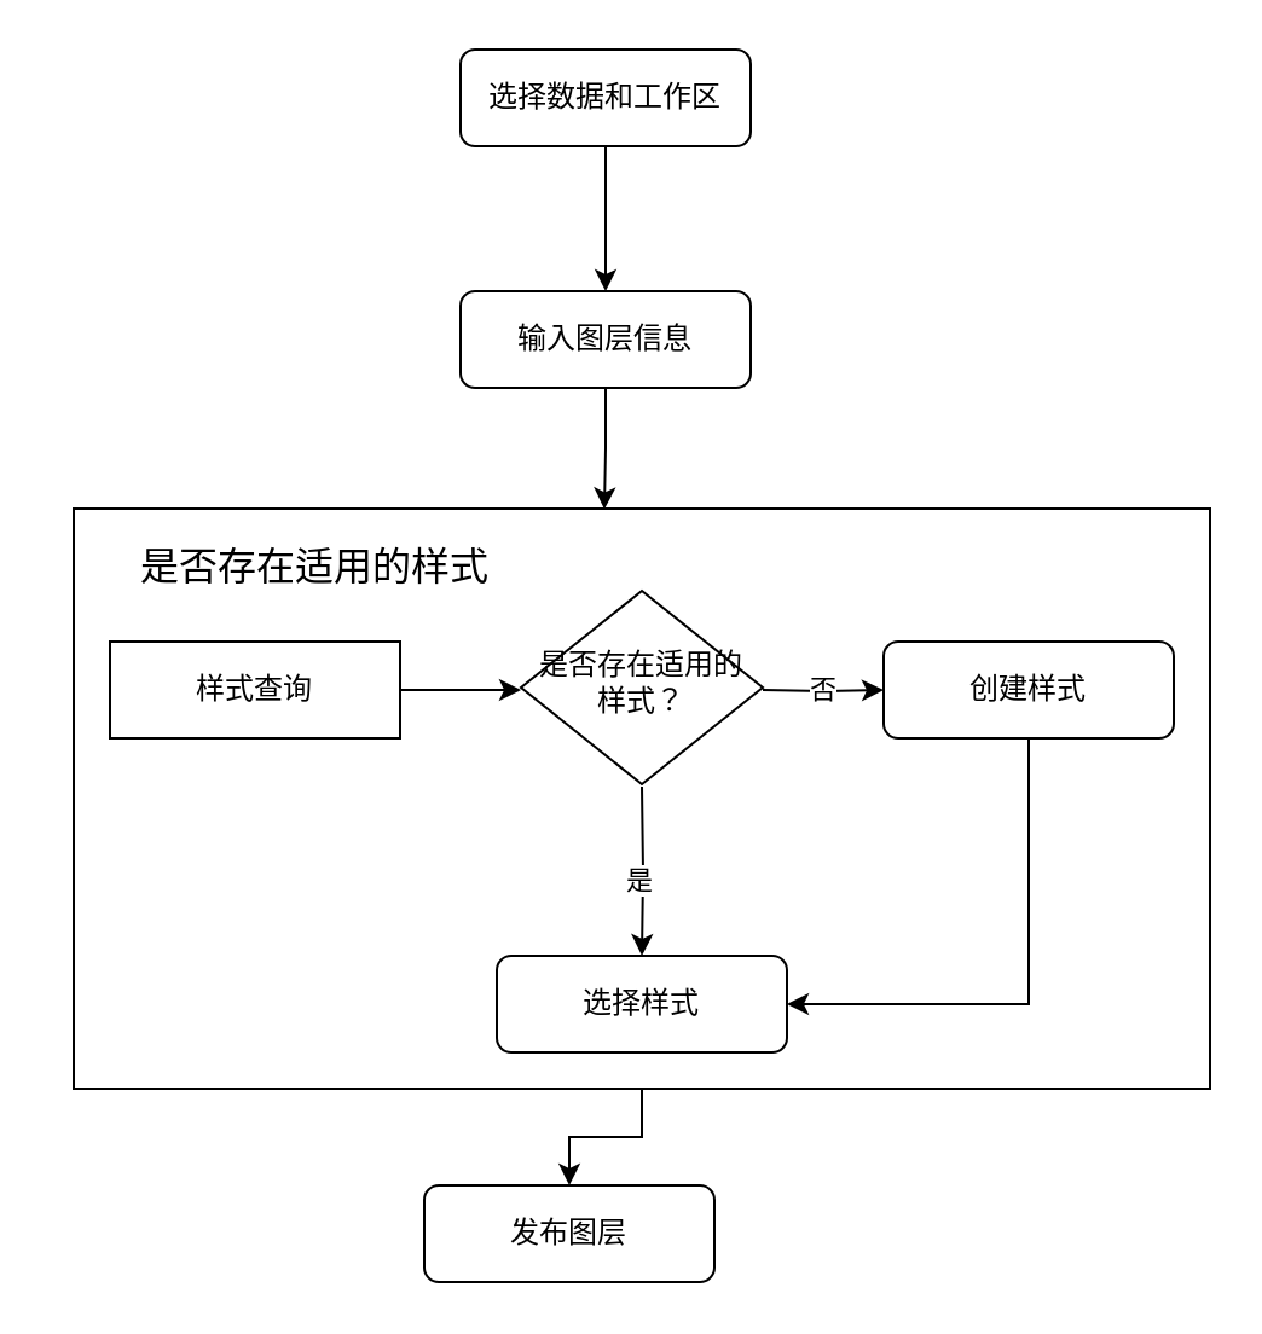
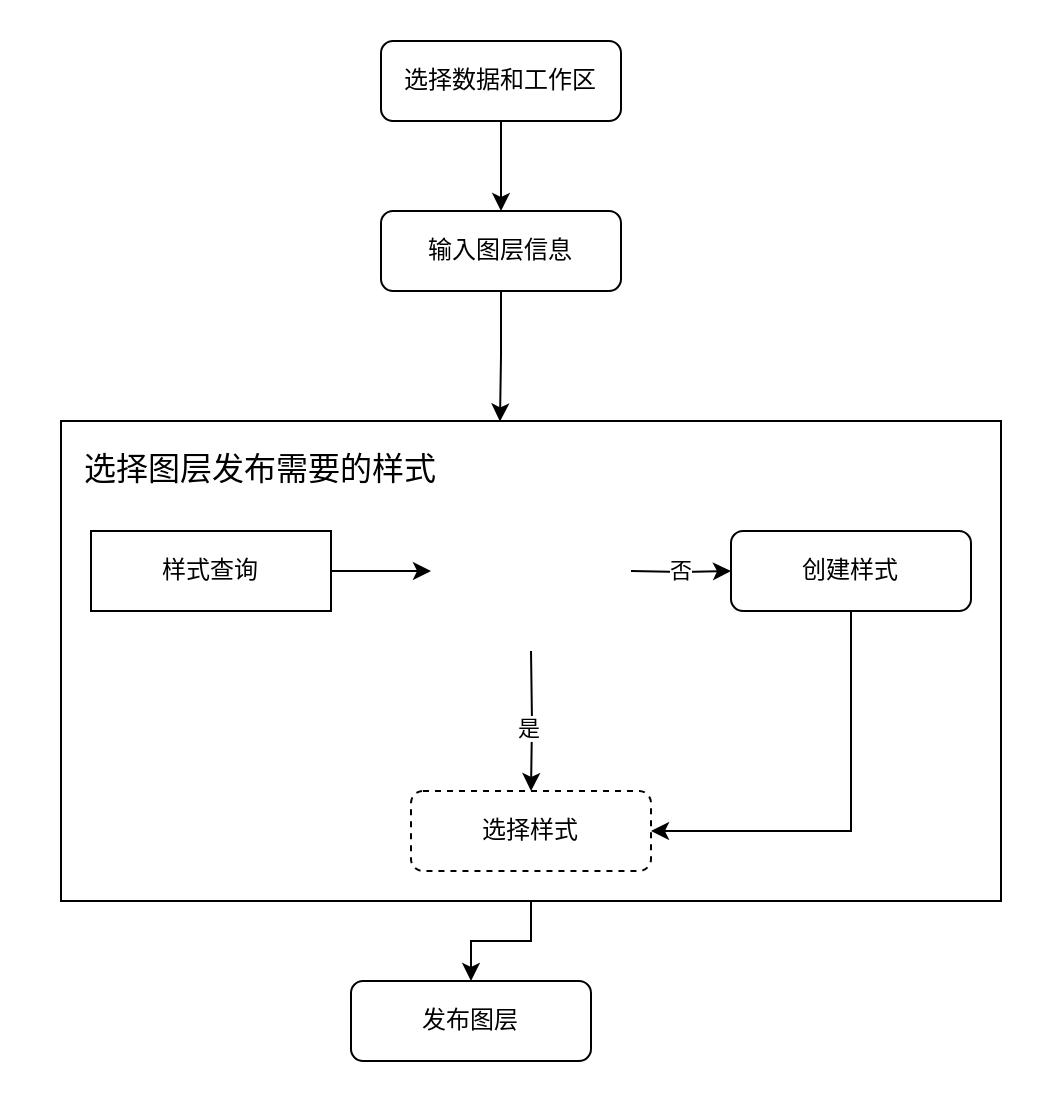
  <mxCell id="0" />
  <mxCell id="1" parent="0" />
  <mxCell id="2" style="edgeStyle=orthogonalEdgeStyle;rounded=0;orthogonalLoop=1;jettySize=auto;html=1;exitX=0.5;exitY=1;exitDx=0;exitDy=0;entryX=0.5;entryY=0;entryDx=0;entryDy=0;" edge="1" parent="1" source="3" target="5"><mxGeometry relative="1" as="geometry" /></mxCell>
  <mxCell id="3" value="选择数据和工作区" style="rounded=1;whiteSpace=wrap;html=1;fontSize=12;glass=0;strokeWidth=1;shadow=0;" vertex="1" parent="1"><mxGeometry x="190" y="20" width="120" height="40" as="geometry" /></mxCell>
  <mxCell id="4" style="edgeStyle=orthogonalEdgeStyle;rounded=0;orthogonalLoop=1;jettySize=auto;html=1;exitX=0.5;exitY=1;exitDx=0;exitDy=0;entryX=0.467;entryY=0.001;entryDx=0;entryDy=0;entryPerimeter=0;" edge="1" parent="1" source="5" target="16"><mxGeometry relative="1" as="geometry" /></mxCell>
- <mxCell id="5" value="输入图层信息" style="rounded=1;whiteSpace=wrap;html=1;fontSize=12;glass=0;strokeWidth=1;shadow=0;" vertex="1" parent="1"><mxGeometry x="190" y="120" width="120" height="40" as="geometry" /></mxCell>
+ <mxCell id="5" value="输入图层信息" style="rounded=1;whiteSpace=wrap;html=1;fontSize=12;glass=0;strokeWidth=1;shadow=0;" vertex="1" parent="1"><mxGeometry x="190" y="105" width="120" height="40" as="geometry" /></mxCell>
  <mxCell id="6" value="" style="group" vertex="1" connectable="0" parent="1"><mxGeometry x="30" y="210" width="470" height="240" as="geometry" /></mxCell>
- <mxCell id="7" value="选择样式" style="rounded=1;whiteSpace=wrap;html=1;fontSize=12;glass=0;strokeWidth=1;shadow=0;" vertex="1" parent="6"><mxGeometry x="175" y="185" width="120" height="40" as="geometry" /></mxCell>
+ <mxCell id="7" value="选择样式" style="rounded=1;whiteSpace=wrap;html=1;fontSize=12;glass=0;strokeWidth=1;shadow=0;dashed=1;" vertex="1" parent="6"><mxGeometry x="175" y="185" width="120" height="40" as="geometry" /></mxCell>
  <mxCell id="8" style="edgeStyle=orthogonalEdgeStyle;rounded=0;orthogonalLoop=1;jettySize=auto;html=1;exitX=1;exitY=0.5;exitDx=0;exitDy=0;entryX=0;entryY=0.5;entryDx=0;entryDy=0;" edge="1" parent="6" source="9"><mxGeometry relative="1" as="geometry"><mxPoint x="185.0" y="75" as="targetPoint" /></mxGeometry></mxCell>
  <mxCell id="9" value="样式查询" style="whiteSpace=wrap;html=1;fontSize=12;glass=0;strokeWidth=1;shadow=0;rounded=0;" vertex="1" parent="6"><mxGeometry x="15" y="55" width="120" height="40" as="geometry" /></mxCell>
  <mxCell id="10" style="edgeStyle=orthogonalEdgeStyle;rounded=0;orthogonalLoop=1;jettySize=auto;html=1;exitX=0.5;exitY=1;exitDx=0;exitDy=0;entryX=0.5;entryY=0;entryDx=0;entryDy=0;" edge="1" parent="6" target="7"><mxGeometry relative="1" as="geometry"><mxPoint x="235.0" y="115" as="sourcePoint" /></mxGeometry></mxCell>
  <mxCell id="11" value="是" style="edgeLabel;html=1;align=center;verticalAlign=middle;resizable=0;points=[];" vertex="1" connectable="0" parent="10"><mxGeometry x="0.067" y="-2" relative="1" as="geometry"><mxPoint y="1" as="offset" /></mxGeometry></mxCell>
  <mxCell id="12" value="否" style="edgeStyle=orthogonalEdgeStyle;rounded=0;orthogonalLoop=1;jettySize=auto;html=1;exitX=1;exitY=0.5;exitDx=0;exitDy=0;entryX=0;entryY=0.5;entryDx=0;entryDy=0;" edge="1" parent="6" target="15"><mxGeometry relative="1" as="geometry"><mxPoint x="285.0" y="75" as="sourcePoint" /></mxGeometry></mxCell>
- <mxCell id="13" value="是否存在适用的样式？" style="rhombus;whiteSpace=wrap;html=1;shadow=0;fontFamily=Helvetica;fontSize=12;align=center;strokeWidth=1;spacing=6;spacingTop=-4;" vertex="1" parent="6"><mxGeometry x="185" y="34" width="100" height="80" as="geometry" /></mxCell>
  <mxCell id="14" style="edgeStyle=orthogonalEdgeStyle;rounded=0;orthogonalLoop=1;jettySize=auto;html=1;exitX=0.5;exitY=1;exitDx=0;exitDy=0;entryX=1;entryY=0.5;entryDx=0;entryDy=0;" edge="1" parent="6" source="15" target="7"><mxGeometry relative="1" as="geometry" /></mxCell>
  <mxCell id="15" value="创建样式" style="rounded=1;whiteSpace=wrap;html=1;fontSize=12;glass=0;strokeWidth=1;shadow=0;" vertex="1" parent="6"><mxGeometry x="335" y="55" width="120" height="40" as="geometry" /></mxCell>
  <mxCell id="16" value="" style="rounded=0;whiteSpace=wrap;html=1;fillColor=none;" vertex="1" parent="6"><mxGeometry width="470" height="240" as="geometry" /></mxCell>
- <mxCell id="17" value="&lt;font style=&quot;font-size: 16px&quot;&gt;是否存在适用的样式&lt;/font&gt;" style="text;html=1;strokeColor=none;fillColor=none;align=center;verticalAlign=middle;whiteSpace=wrap;rounded=0;" vertex="1" parent="6"><mxGeometry x="-10" y="14" width="220" height="20" as="geometry" /></mxCell>
+ <mxCell id="17" value="&lt;font style=&quot;font-size: 16px&quot;&gt;选择图层发布需要的样式&lt;/font&gt;" style="text;html=1;strokeColor=none;fillColor=none;align=center;verticalAlign=middle;whiteSpace=wrap;rounded=0;" vertex="1" parent="6"><mxGeometry x="-10" y="14" width="220" height="20" as="geometry" /></mxCell>
  <mxCell id="18" value="发布图层" style="rounded=1;whiteSpace=wrap;html=1;fontSize=12;glass=0;strokeWidth=1;shadow=0;" vertex="1" parent="1"><mxGeometry x="175" y="490" width="120" height="40" as="geometry" /></mxCell>
  <mxCell id="19" style="edgeStyle=orthogonalEdgeStyle;rounded=0;orthogonalLoop=1;jettySize=auto;html=1;exitX=0.5;exitY=1;exitDx=0;exitDy=0;entryX=0.5;entryY=0;entryDx=0;entryDy=0;" edge="1" parent="1" source="16" target="18"><mxGeometry relative="1" as="geometry" /></mxCell>
